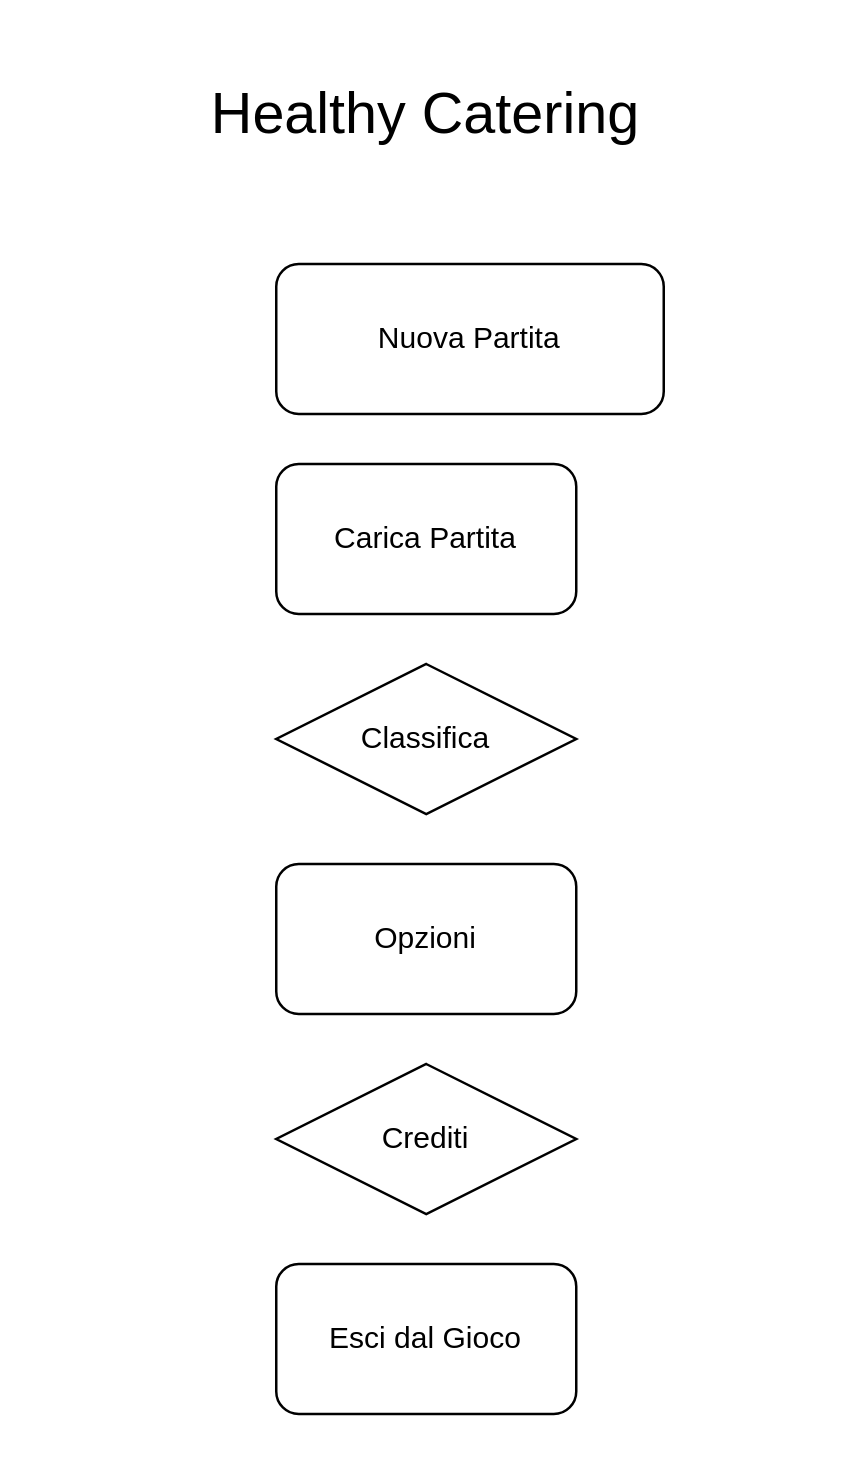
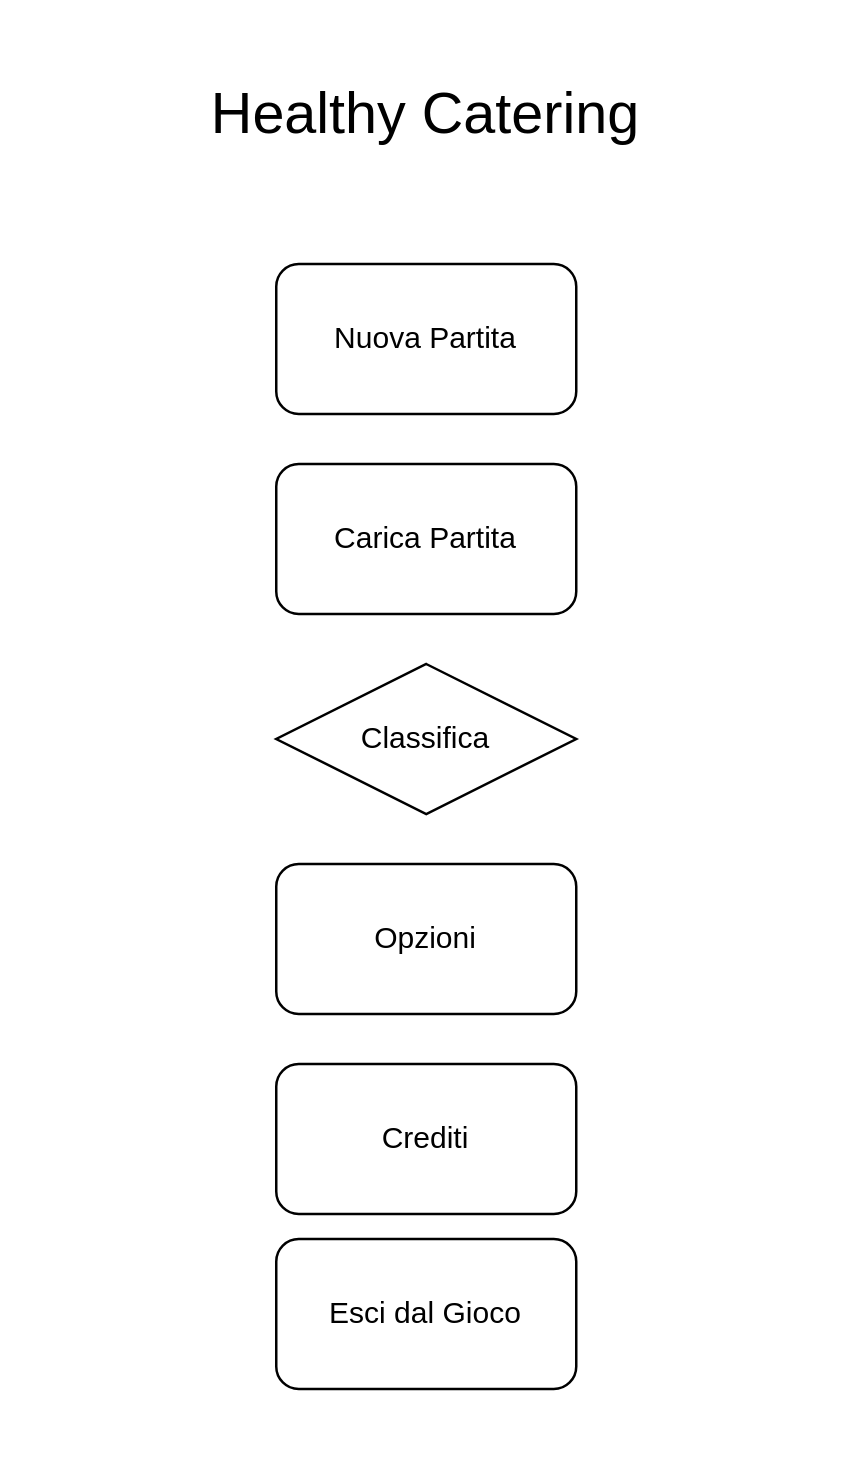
  <mxCell id="0" />
  <mxCell id="1" parent="0" />
- <mxCell id="2" value="Nuova Partita" style="rounded=1;whiteSpace=wrap;html=1;" vertex="1" parent="1"><mxGeometry x="110" y="105" width="155" height="60" as="geometry" /></mxCell>
+ <mxCell id="2" value="Nuova Partita" style="rounded=1;whiteSpace=wrap;html=1;" vertex="1" parent="1"><mxGeometry x="110" y="105" width="120" height="60" as="geometry" /></mxCell>
  <mxCell id="3" value="Carica Partita" style="rounded=1;whiteSpace=wrap;html=1;" vertex="1" parent="1"><mxGeometry x="110" y="185" width="120" height="60" as="geometry" /></mxCell>
  <mxCell id="4" value="Classifica" style="rhombus;whiteSpace=wrap;html=1;" vertex="1" parent="1"><mxGeometry x="110" y="265" width="120" height="60" as="geometry" /></mxCell>
  <mxCell id="5" value="Opzioni" style="rounded=1;whiteSpace=wrap;html=1;" vertex="1" parent="1"><mxGeometry x="110" y="345" width="120" height="60" as="geometry" /></mxCell>
- <mxCell id="6" value="Crediti" style="rhombus;whiteSpace=wrap;html=1;" vertex="1" parent="1"><mxGeometry x="110" y="425" width="120" height="60" as="geometry" /></mxCell>
- <mxCell id="7" value="Esci dal Gioco" style="rounded=1;whiteSpace=wrap;html=1;" vertex="1" parent="1"><mxGeometry x="110" y="505" width="120" height="60" as="geometry" /></mxCell>
+ <mxCell id="6" value="Crediti" style="rounded=1;whiteSpace=wrap;html=1;" vertex="1" parent="1"><mxGeometry x="110" y="425" width="120" height="60" as="geometry" /></mxCell>
+ <mxCell id="7" value="Esci dal Gioco" style="rounded=1;whiteSpace=wrap;html=1;" vertex="1" parent="1"><mxGeometry x="110" y="495" width="120" height="60" as="geometry" /></mxCell>
  <mxCell id="8" value="&lt;font style=&quot;font-size: 23px&quot;&gt;Healthy Catering&lt;/font&gt;" style="text;html=1;strokeColor=none;fillColor=none;align=center;verticalAlign=middle;whiteSpace=wrap;rounded=0;" vertex="1" parent="1"><mxGeometry x="20" y="20" width="300" height="50" as="geometry" /></mxCell>
